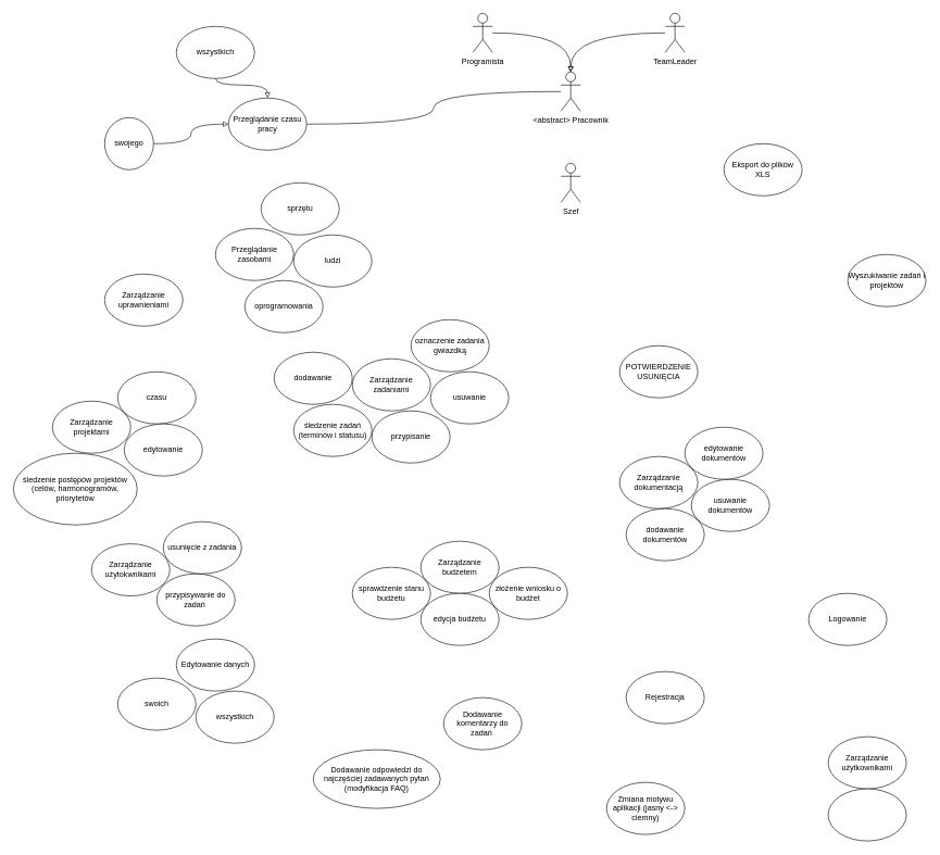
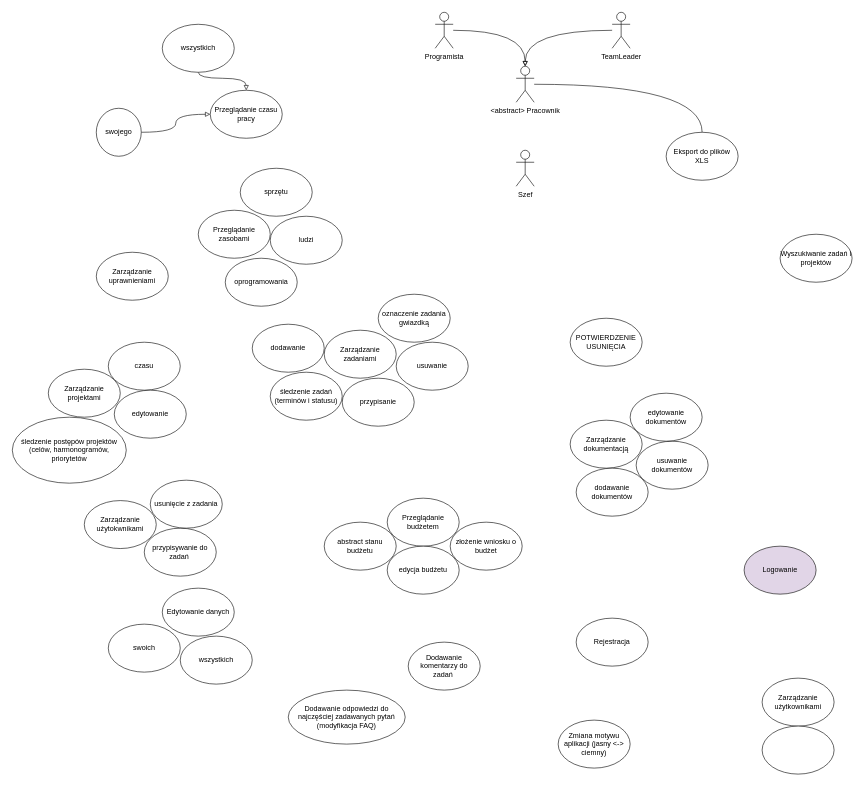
  <mxCell id="0" />
  <mxCell id="1" parent="0" />
- <mxCell id="3" style="edgeStyle=orthogonalEdgeStyle;curved=1;rounded=0;orthogonalLoop=1;jettySize=auto;html=1;strokeColor=default;align=center;verticalAlign=middle;fontFamily=Helvetica;fontSize=11;fontColor=default;labelBackgroundColor=default;endArrow=none;endFill=0;" edge="1" parent="1" source="4" target="54"><mxGeometry relative="1" as="geometry" /></mxCell>
+ <mxCell id="2" style="edgeStyle=orthogonalEdgeStyle;curved=1;rounded=0;orthogonalLoop=1;jettySize=auto;html=1;strokeColor=default;align=center;verticalAlign=middle;fontFamily=Helvetica;fontSize=11;fontColor=default;labelBackgroundColor=default;endArrow=none;endFill=0;" edge="1" parent="1" source="4" target="5"><mxGeometry relative="1" as="geometry" /></mxCell>
  <mxCell id="4" value="&amp;lt;abstract&amp;gt; Pracownik" style="shape=umlActor;verticalLabelPosition=bottom;verticalAlign=top;html=1;outlineConnect=0;" vertex="1" parent="1"><mxGeometry x="860" y="110" width="30" height="60" as="geometry" /></mxCell>
  <mxCell id="5" value="Eksport do plików XLS" style="ellipse;whiteSpace=wrap;html=1;" vertex="1" parent="1"><mxGeometry x="1110" y="220" width="120" height="80" as="geometry" /></mxCell>
  <mxCell id="6" value="Szef" style="shape=umlActor;verticalLabelPosition=bottom;verticalAlign=top;html=1;outlineConnect=0;" vertex="1" parent="1"><mxGeometry x="860" y="250" width="30" height="60" as="geometry" /></mxCell>
  <mxCell id="7" value="TeamLeader" style="shape=umlActor;verticalLabelPosition=bottom;verticalAlign=top;html=1;outlineConnect=0;" vertex="1" parent="1"><mxGeometry x="1020" width="30" height="60" as="geometry" y="20" /></mxCell>
  <mxCell id="8" value="Programista" style="shape=umlActor;verticalLabelPosition=bottom;verticalAlign=top;html=1;outlineConnect=0;" vertex="1" parent="1"><mxGeometry x="725" width="30" height="60" as="geometry" y="20" /></mxCell>
  <mxCell id="9" value="" style="group" vertex="1" connectable="0" parent="1"><mxGeometry x="330" y="280" width="240" height="230" as="geometry" /></mxCell>
  <mxCell id="10" value="Przeglądanie zasobami" style="ellipse;whiteSpace=wrap;html=1;" vertex="1" parent="9"><mxGeometry y="70" width="120" height="80" as="geometry" /></mxCell>
  <mxCell id="11" value="sprzętu" style="ellipse;whiteSpace=wrap;html=1;" vertex="1" parent="9"><mxGeometry x="70" width="120" height="80" as="geometry" /></mxCell>
  <mxCell id="12" value="ludzi&lt;span style=&quot;color: rgba(0, 0, 0, 0); font-family: monospace; font-size: 0px; text-align: start; text-wrap: nowrap;&quot;&gt;%3CmxGraphModel%3E%3Croot%3E%3CmxCell%20id%3D%220%22%2F%3E%3CmxCell%20id%3D%221%22%20parent%3D%220%22%2F%3E%3CmxCell%20id%3D%222%22%20value%3D%22sprz%C4%99tu%22%20style%3D%22ellipse%3BwhiteSpace%3Dwrap%3Bhtml%3D1%3B%22%20vertex%3D%221%22%20parent%3D%221%22%3E%3CmxGeometry%20x%3D%22640%22%20y%3D%22230%22%20width%3D%22120%22%20height%3D%2280%22%20as%3D%22geometry%22%2F%3E%3C%2FmxCell%3E%3C%2Froot%3E%3C%2FmxGraphModel%3E&lt;/span&gt;" style="ellipse;whiteSpace=wrap;html=1;" vertex="1" parent="9"><mxGeometry x="120" y="80" width="120" height="80" as="geometry" /></mxCell>
  <mxCell id="13" value="oprogramowania" style="ellipse;whiteSpace=wrap;html=1;" vertex="1" parent="9"><mxGeometry x="45" y="150" width="120" height="80" as="geometry" /></mxCell>
  <mxCell id="14" value="" style="group" vertex="1" connectable="0" parent="1"><mxGeometry x="420" y="540" width="410" height="210" as="geometry" /></mxCell>
  <mxCell id="15" value="Zarządzanie zadaniami" style="ellipse;whiteSpace=wrap;html=1;" vertex="1" parent="14"><mxGeometry x="120" y="10" width="120" height="80" as="geometry" /></mxCell>
  <mxCell id="16" value="dodawanie&lt;span style=&quot;color: rgba(0, 0, 0, 0); font-family: monospace; font-size: 0px; text-align: start; text-wrap: nowrap;&quot;&gt;%3CmxGraphModel%3E%3Croot%3E%3CmxCell%20id%3D%220%22%2F%3E%3CmxCell%20id%3D%221%22%20parent%3D%220%22%2F%3E%3CmxCell%20id%3D%222%22%20value%3D%22ludzi%26lt%3Bspan%20style%3D%26quot%3Bcolor%3A%20rgba(0%2C%200%2C%200%2C%200)%3B%20font-family%3A%20monospace%3B%20font-size%3A%200px%3B%20text-align%3A%20start%3B%20text-wrap%3A%20nowrap%3B%26quot%3B%26gt%3B%253CmxGraphModel%253E%253Croot%253E%253CmxCell%2520id%253D%25220%2522%252F%253E%253CmxCell%2520id%253D%25221%2522%2520parent%253D%25220%2522%252F%253E%253CmxCell%2520id%253D%25222%2522%2520value%253D%2522sprz%25C4%2599tu%2522%2520style%253D%2522ellipse%253BwhiteSpace%253Dwrap%253Bhtml%253D1%253B%2522%2520vertex%253D%25221%2522%2520parent%253D%25221%2522%253E%253CmxGeometry%2520x%253D%2522640%2522%2520y%253D%2522230%2522%2520width%253D%2522120%2522%2520height%253D%252280%2522%2520as%253D%2522geometry%2522%252F%253E%253C%252FmxCell%253E%253C%252Froot%253E%253C%252FmxGraphModel%253E%26lt%3B%2Fspan%26gt%3B%22%20style%3D%22ellipse%3BwhiteSpace%3Dwrap%3Bhtml%3D1%3B%22%20vertex%3D%221%22%20parent%3D%221%22%3E%3CmxGeometry%20x%3D%22670%22%20y%3D%22300%22%20width%3D%22120%22%20height%3D%2280%22%20as%3D%22geometry%22%2F%3E%3C%2FmxCell%3E%3C%2Froot%3E%3C%2FmxGraphModel%3E&lt;/span&gt;&lt;span style=&quot;color: rgba(0, 0, 0, 0); font-family: monospace; font-size: 0px; text-align: start; text-wrap: nowrap;&quot;&gt;%3CmxGraphModel%3E%3Croot%3E%3CmxCell%20id%3D%220%22%2F%3E%3CmxCell%20id%3D%221%22%20parent%3D%220%22%2F%3E%3CmxCell%20id%3D%222%22%20value%3D%22ludzi%26lt%3Bspan%20style%3D%26quot%3Bcolor%3A%20rgba(0%2C%200%2C%200%2C%200)%3B%20font-family%3A%20monospace%3B%20font-size%3A%200px%3B%20text-align%3A%20start%3B%20text-wrap%3A%20nowrap%3B%26quot%3B%26gt%3B%253CmxGraphModel%253E%253Croot%253E%253CmxCell%2520id%253D%25220%2522%252F%253E%253CmxCell%2520id%253D%25221%2522%2520parent%253D%25220%2522%252F%253E%253CmxCell%2520id%253D%25222%2522%2520value%253D%2522sprz%25C4%2599tu%2522%2520style%253D%2522ellipse%253BwhiteSpace%253Dwrap%253Bhtml%253D1%253B%2522%2520vertex%253D%25221%2522%2520parent%253D%25221%2522%253E%253CmxGeometry%2520x%253D%2522640%2522%2520y%253D%2522230%2522%2520width%253D%2522120%2522%2520height%253D%252280%2522%2520as%253D%2522geometry%2522%252F%253E%253C%252FmxCell%253E%253C%252Froot%253E%253C%252FmxGraphModel%253E%26lt%3B%2Fspan%26gt%3B%22%20style%3D%22ellipse%3BwhiteSpace%3Dwrap%3Bhtml%3D1%3B%22%20vertex%3D%221%22%20parent%3D%221%22%3E%3CmxGeometry%20x%3D%22670%22%20y%3D%22300%22%20width%3D%22120%22%20height%3D%2280%22%20as%3D%22geometry%22%2F%3E%3C%2FmxCell%3E%3C%2Froot%3E%3C%2FmxGraphModel%3E&lt;/span&gt;" style="ellipse;whiteSpace=wrap;html=1;" vertex="1" parent="14"><mxGeometry width="120" height="80" as="geometry" /></mxCell>
  <mxCell id="17" value="przypisanie" style="ellipse;whiteSpace=wrap;html=1;" vertex="1" parent="14"><mxGeometry x="150" y="90" width="120" height="80" as="geometry" /></mxCell>
  <mxCell id="18" value="śledzenie zadań (terminów i statusu)" style="ellipse;whiteSpace=wrap;html=1;" vertex="1" parent="14"><mxGeometry x="30" y="80" width="120" height="80" as="geometry" /></mxCell>
  <mxCell id="19" value="usuwanie" style="ellipse;whiteSpace=wrap;html=1;" vertex="1" parent="14"><mxGeometry x="240" y="30" width="120" height="80" as="geometry" /></mxCell>
  <mxCell id="20" value="Zarządzanie uprawnieniami" style="ellipse;whiteSpace=wrap;html=1;" vertex="1" parent="1"><mxGeometry x="160" y="420" width="120" height="80" as="geometry" /></mxCell>
  <mxCell id="21" value="Zarządzanie dokumentacją" style="ellipse;whiteSpace=wrap;html=1;" vertex="1" parent="1"><mxGeometry x="950" y="700" width="120" height="80" as="geometry" /></mxCell>
  <mxCell id="22" value="" style="group" vertex="1" connectable="0" parent="1"><mxGeometry x="20" y="570" width="290" height="235" as="geometry" /></mxCell>
  <mxCell id="23" value="Zarządzanie projektami" style="ellipse;whiteSpace=wrap;html=1;" vertex="1" parent="22"><mxGeometry x="60" y="45" width="120" height="80" as="geometry" /></mxCell>
  <mxCell id="24" value="czasu" style="ellipse;whiteSpace=wrap;html=1;" vertex="1" parent="22"><mxGeometry x="160" width="120" height="80" as="geometry" /></mxCell>
  <mxCell id="25" value="edytowanie" style="ellipse;whiteSpace=wrap;html=1;" vertex="1" parent="22"><mxGeometry x="170" y="80" width="120" height="80" as="geometry" /></mxCell>
  <mxCell id="26" value="śledzenie postępów projektów (celów, harmonogramów, priorytetów" style="ellipse;whiteSpace=wrap;html=1;" vertex="1" parent="22"><mxGeometry y="125" width="190" height="110" as="geometry" /></mxCell>
  <mxCell id="27" value="dodawanie dokumentów" style="ellipse;whiteSpace=wrap;html=1;" vertex="1" parent="1"><mxGeometry x="960" y="780" width="120" height="80" as="geometry" /></mxCell>
  <mxCell id="28" value="usuwanie dokumentów" style="ellipse;whiteSpace=wrap;html=1;" vertex="1" parent="1"><mxGeometry x="1060" y="735" width="120" height="80" as="geometry" /></mxCell>
  <mxCell id="29" value="edytowanie dokumentów" style="ellipse;whiteSpace=wrap;html=1;" vertex="1" parent="1"><mxGeometry x="1050" y="655" width="120" height="80" as="geometry" /></mxCell>
- <mxCell id="30" value="Zarządzanie budżetem" style="ellipse;whiteSpace=wrap;html=1;" vertex="1" parent="1"><mxGeometry x="645" y="830" width="120" height="80" as="geometry" /></mxCell>
+ <mxCell id="30" value="Przeglądanie budżetem" style="ellipse;whiteSpace=wrap;html=1;" vertex="1" parent="1"><mxGeometry x="645" y="830" width="120" height="80" as="geometry" /></mxCell>
  <mxCell id="31" value="złożenie wniosku o budżet" style="ellipse;whiteSpace=wrap;html=1;" vertex="1" parent="1"><mxGeometry x="750" y="870" width="120" height="80" as="geometry" /></mxCell>
  <mxCell id="32" value="edycja budżetu" style="ellipse;whiteSpace=wrap;html=1;" vertex="1" parent="1"><mxGeometry x="645" y="910" width="120" height="80" as="geometry" /></mxCell>
- <mxCell id="33" value="sprawdzenie stanu budżetu" style="ellipse;whiteSpace=wrap;html=1;" vertex="1" parent="1"><mxGeometry x="540" y="870" width="120" height="80" as="geometry" /></mxCell>
+ <mxCell id="33" value="abstract stanu budżetu" style="ellipse;whiteSpace=wrap;html=1;" vertex="1" parent="1"><mxGeometry x="540" y="870" width="120" height="80" as="geometry" /></mxCell>
  <mxCell id="34" value="POTWIERDZENIE USUNIĘCIA" style="ellipse;whiteSpace=wrap;html=1;" vertex="1" parent="1"><mxGeometry x="950" y="530" width="120" height="80" as="geometry" /></mxCell>
  <mxCell id="35" value="Edytowanie danych" style="ellipse;whiteSpace=wrap;html=1;" vertex="1" parent="1"><mxGeometry x="270" y="980" width="120" height="80" as="geometry" /></mxCell>
  <mxCell id="36" value="swoich" style="ellipse;whiteSpace=wrap;html=1;" vertex="1" parent="1"><mxGeometry x="180" y="1040" width="120" height="80" as="geometry" /></mxCell>
  <mxCell id="37" value="wszystkich" style="ellipse;whiteSpace=wrap;html=1;" vertex="1" parent="1"><mxGeometry x="300" y="1060" width="120" height="80" as="geometry" /></mxCell>
- <mxCell id="38" value="Logowanie" style="ellipse;whiteSpace=wrap;html=1;" vertex="1" parent="1"><mxGeometry x="1240" y="910" width="120" height="80" as="geometry" /></mxCell>
+ <mxCell id="38" value="Logowanie" style="ellipse;whiteSpace=wrap;html=1;fillColor=#e1d5e7;" vertex="1" parent="1"><mxGeometry x="1240" y="910" width="120" height="80" as="geometry" /></mxCell>
  <mxCell id="39" value="Rejestracja" style="ellipse;whiteSpace=wrap;html=1;" vertex="1" parent="1"><mxGeometry x="960" y="1030" width="120" height="80" as="geometry" /></mxCell>
  <mxCell id="40" value="Dodawanie komentarzy do zadań&amp;nbsp;" style="ellipse;whiteSpace=wrap;html=1;" vertex="1" parent="1"><mxGeometry x="680" y="1070" width="120" height="80" as="geometry" /></mxCell>
  <mxCell id="41" value="Dodawanie odpowiedzi do najczęściej zadawanych pytań (modyfikacja FAQ)" style="ellipse;whiteSpace=wrap;html=1;" vertex="1" parent="1"><mxGeometry x="480" y="1150" width="195" height="90" as="geometry" /></mxCell>
  <mxCell id="42" value="Zmiana motywu aplikacji (jasny &amp;lt;-&amp;gt; ciemny)" style="ellipse;whiteSpace=wrap;html=1;" vertex="1" parent="1"><mxGeometry x="930" y="1200" width="120" height="80" as="geometry" /></mxCell>
  <mxCell id="43" value="Zarządzanie użytkownikami" style="ellipse;whiteSpace=wrap;html=1;" vertex="1" parent="1"><mxGeometry x="1270" y="1130" width="120" height="80" as="geometry" /></mxCell>
  <mxCell id="44" value="" style="ellipse;whiteSpace=wrap;html=1;" vertex="1" parent="1"><mxGeometry x="1270" y="1210" width="120" height="80" as="geometry" /></mxCell>
  <mxCell id="45" value="" style="group" vertex="1" connectable="0" parent="1"><mxGeometry x="140" y="800" width="230" height="160" as="geometry" /></mxCell>
  <mxCell id="46" value="Zarządzanie użytokwnikami" style="ellipse;whiteSpace=wrap;html=1;" vertex="1" parent="45"><mxGeometry y="34" width="120" height="80" as="geometry" /></mxCell>
  <mxCell id="47" value="przypisywanie do zadań&amp;nbsp;" style="ellipse;whiteSpace=wrap;html=1;" vertex="1" parent="45"><mxGeometry x="100" y="80" width="120" height="80" as="geometry" /></mxCell>
  <mxCell id="48" value="usunięcie z zadania" style="ellipse;whiteSpace=wrap;html=1;" vertex="1" parent="45"><mxGeometry x="110" width="120" height="80" as="geometry" /></mxCell>
  <mxCell id="49" value="oznaczenie zadania gwiazdką" style="ellipse;whiteSpace=wrap;html=1;" vertex="1" parent="1"><mxGeometry x="630" y="490" width="120" height="80" as="geometry" /></mxCell>
  <mxCell id="50" value="Wyszukiwanie zadań i projektów" style="ellipse;whiteSpace=wrap;html=1;" vertex="1" parent="1"><mxGeometry x="1300" y="390" width="120" height="80" as="geometry" /></mxCell>
  <mxCell id="51" style="edgeStyle=orthogonalEdgeStyle;curved=1;rounded=0;orthogonalLoop=1;jettySize=auto;html=1;strokeColor=default;align=center;verticalAlign=middle;fontFamily=Helvetica;fontSize=11;fontColor=default;labelBackgroundColor=default;endArrow=block;endFill=0;" edge="1" parent="1" source="7" target="4"><mxGeometry relative="1" as="geometry" /></mxCell>
  <mxCell id="52" style="edgeStyle=orthogonalEdgeStyle;curved=1;rounded=0;orthogonalLoop=1;jettySize=auto;html=1;strokeColor=default;align=center;verticalAlign=middle;fontFamily=Helvetica;fontSize=11;fontColor=default;labelBackgroundColor=default;endArrow=block;endFill=0;" edge="1" parent="1" source="8" target="4"><mxGeometry relative="1" as="geometry" /></mxCell>
  <mxCell id="53" style="edgeStyle=orthogonalEdgeStyle;curved=1;rounded=0;orthogonalLoop=1;jettySize=auto;html=1;strokeColor=default;align=center;verticalAlign=middle;fontFamily=Helvetica;fontSize=11;fontColor=default;labelBackgroundColor=default;endArrow=none;endFill=0;startArrow=block;startFill=0;" edge="1" parent="1" source="54" target="57"><mxGeometry relative="1" as="geometry" /></mxCell>
  <mxCell id="54" value="Przeglądanie czasu pracy" style="ellipse;whiteSpace=wrap;html=1;" vertex="1" parent="1"><mxGeometry x="350" y="150" width="120" height="80" as="geometry" /></mxCell>
  <mxCell id="55" style="edgeStyle=orthogonalEdgeStyle;curved=1;rounded=0;orthogonalLoop=1;jettySize=auto;html=1;strokeColor=default;align=center;verticalAlign=middle;fontFamily=Helvetica;fontSize=11;fontColor=default;labelBackgroundColor=default;endArrow=block;endFill=0;" edge="1" parent="1" source="56" target="54"><mxGeometry relative="1" as="geometry" /></mxCell>
  <mxCell id="56" value="swojego" style="ellipse;whiteSpace=wrap;html=1;" vertex="1" parent="1"><mxGeometry x="160" y="180" width="75" height="80" as="geometry" /></mxCell>
  <mxCell id="57" value="wszystkich" style="ellipse;whiteSpace=wrap;html=1;" vertex="1" parent="1"><mxGeometry x="270" y="40" width="120" height="80" as="geometry" /></mxCell>
